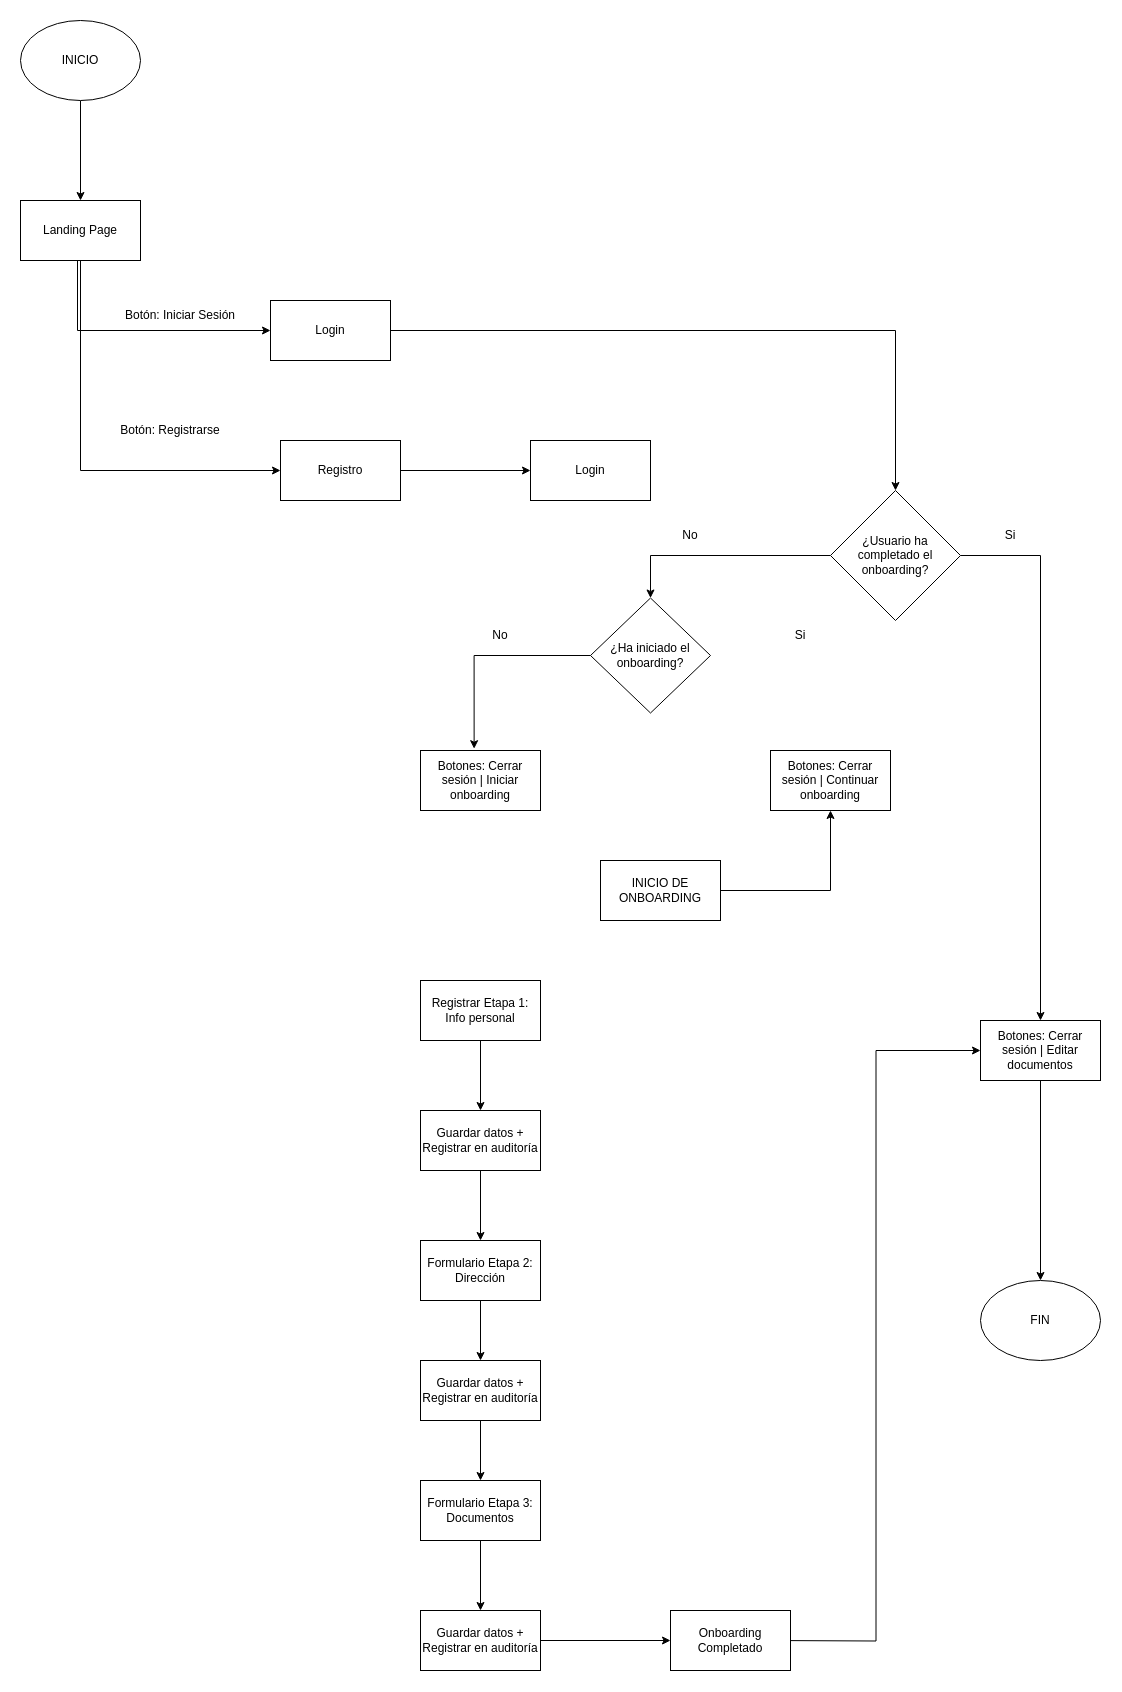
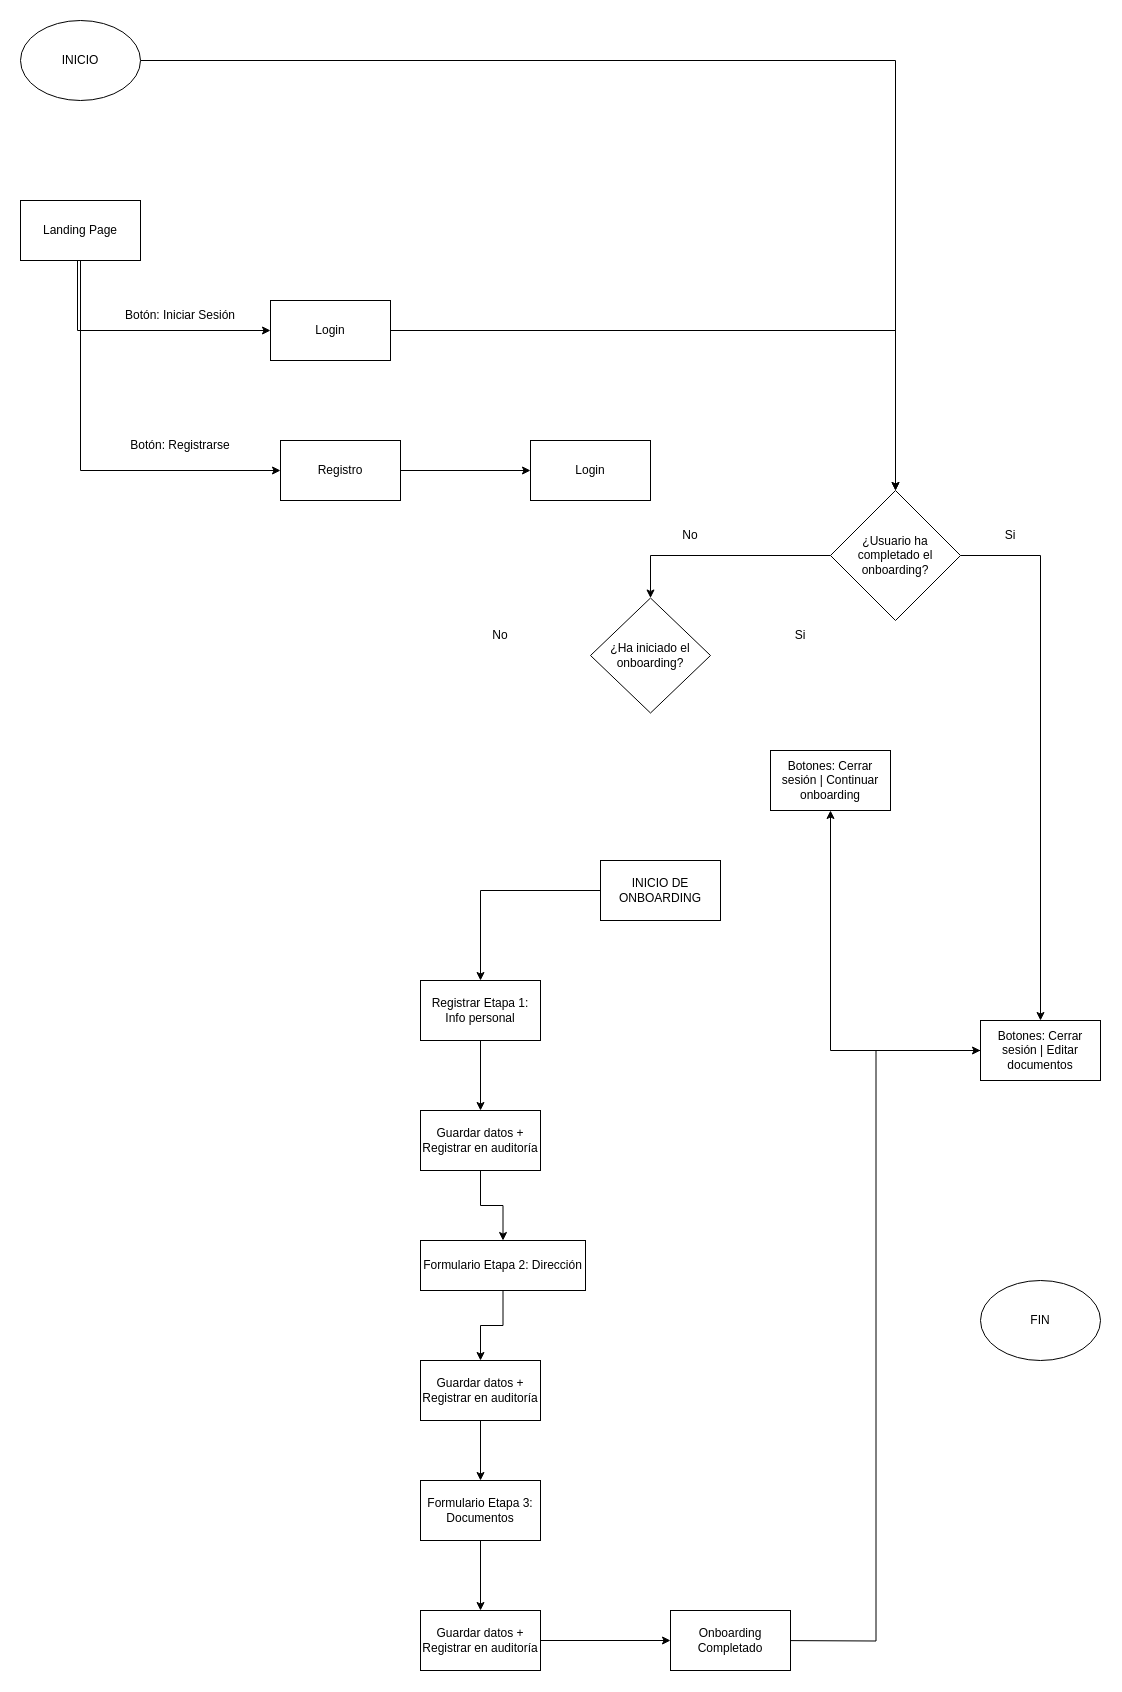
  <mxCell id="0" />
  <mxCell id="1" parent="0" />
  <mxCell id="2" style="edgeStyle=orthogonalEdgeStyle;rounded=0;orthogonalLoop=1;jettySize=auto;html=1;entryX=0;entryY=0.5;entryDx=0;entryDy=0;" edge="1" parent="1" target="7"><mxGeometry relative="1" as="geometry"><mxPoint x="80" y="260" as="sourcePoint" /><mxPoint x="100" y="500" as="targetPoint" /><Array as="points"><mxPoint x="80" y="470" /></Array></mxGeometry></mxCell>
  <mxCell id="3" style="edgeStyle=orthogonalEdgeStyle;rounded=0;orthogonalLoop=1;jettySize=auto;html=1;exitX=0.5;exitY=1;exitDx=0;exitDy=0;entryX=0;entryY=0.5;entryDx=0;entryDy=0;" edge="1" parent="1"><mxGeometry relative="1" as="geometry"><mxPoint x="70" y="260" as="sourcePoint" /><mxPoint x="270" y="330" as="targetPoint" /><Array as="points"><mxPoint x="77" y="260" /><mxPoint x="77" y="330" /></Array></mxGeometry></mxCell>
- <mxCell id="4" style="edgeStyle=orthogonalEdgeStyle;rounded=0;orthogonalLoop=1;jettySize=auto;html=1;entryX=0.5;entryY=0;entryDx=0;entryDy=0;" edge="1" parent="1" source="5" target="12"><mxGeometry relative="1" as="geometry" /></mxCell>
+ <mxCell id="4" style="edgeStyle=orthogonalEdgeStyle;rounded=0;orthogonalLoop=1;jettySize=auto;html=1;" edge="1" parent="1" source="5" target="16"><mxGeometry relative="1" as="geometry" /></mxCell>
  <mxCell id="5" value="INICIO" style="ellipse;whiteSpace=wrap;html=1;" vertex="1" parent="1"><mxGeometry x="20" y="20" width="120" height="80" as="geometry" /></mxCell>
  <mxCell id="6" style="edgeStyle=orthogonalEdgeStyle;rounded=0;orthogonalLoop=1;jettySize=auto;html=1;entryX=0;entryY=0.5;entryDx=0;entryDy=0;" edge="1" parent="1" source="7" target="13"><mxGeometry relative="1" as="geometry" /></mxCell>
  <mxCell id="7" value="Registro" style="rounded=0;whiteSpace=wrap;html=1;" vertex="1" parent="1"><mxGeometry x="280" y="440" width="120" height="60" as="geometry" /></mxCell>
  <mxCell id="8" style="edgeStyle=orthogonalEdgeStyle;rounded=0;orthogonalLoop=1;jettySize=auto;html=1;exitX=1;exitY=0.5;exitDx=0;exitDy=0;entryX=0.5;entryY=0;entryDx=0;entryDy=0;" edge="1" parent="1" source="9" target="16"><mxGeometry relative="1" as="geometry"><mxPoint x="460" y="345" as="sourcePoint" /><mxPoint x="840" y="315" as="targetPoint" /></mxGeometry></mxCell>
  <mxCell id="9" value="Login" style="rounded=0;whiteSpace=wrap;html=1;" vertex="1" parent="1"><mxGeometry x="270" y="300" width="120" height="60" as="geometry" /></mxCell>
  <mxCell id="10" value="Botón: Iniciar Sesión" style="text;html=1;align=center;verticalAlign=middle;whiteSpace=wrap;rounded=0;" vertex="1" parent="1"><mxGeometry x="110" y="300" width="140" height="30" as="geometry" /></mxCell>
- <mxCell id="11" value="Botón: Registrarse" style="text;html=1;align=center;verticalAlign=middle;whiteSpace=wrap;rounded=0;" vertex="1" parent="1"><mxGeometry x="100" y="415" width="140" height="30" as="geometry" /></mxCell>
+ <mxCell id="11" value="Botón: Registrarse" style="text;html=1;align=center;verticalAlign=middle;whiteSpace=wrap;rounded=0;" vertex="1" parent="1"><mxGeometry x="110" y="430" width="140" height="30" as="geometry" /></mxCell>
  <mxCell id="12" value="Landing Page" style="rounded=0;whiteSpace=wrap;html=1;" vertex="1" parent="1"><mxGeometry x="20" y="200" width="120" height="60" as="geometry" /></mxCell>
  <mxCell id="13" value="Login" style="rounded=0;whiteSpace=wrap;html=1;" vertex="1" parent="1"><mxGeometry x="530" y="440" width="120" height="60" as="geometry" /></mxCell>
  <mxCell id="14" style="edgeStyle=orthogonalEdgeStyle;rounded=0;orthogonalLoop=1;jettySize=auto;html=1;" edge="1" parent="1" source="16" target="18"><mxGeometry relative="1" as="geometry" /></mxCell>
  <mxCell id="15" style="edgeStyle=orthogonalEdgeStyle;rounded=0;orthogonalLoop=1;jettySize=auto;html=1;entryX=0.5;entryY=0;entryDx=0;entryDy=0;" edge="1" parent="1" source="16" target="20"><mxGeometry relative="1" as="geometry" /></mxCell>
  <mxCell id="16" value="¿Usuario ha completado el onboarding?" style="rhombus;whiteSpace=wrap;html=1;" vertex="1" parent="1"><mxGeometry x="830" y="490" width="130" height="130" as="geometry" /></mxCell>
- <mxCell id="17" style="edgeStyle=orthogonalEdgeStyle;rounded=0;orthogonalLoop=1;jettySize=auto;html=1;entryX=0.5;entryY=0;entryDx=0;entryDy=0;" edge="1" parent="1" source="18" target="43"><mxGeometry relative="1" as="geometry" /></mxCell>
+ <mxCell id="17" style="edgeStyle=orthogonalEdgeStyle;rounded=0;orthogonalLoop=1;jettySize=auto;html=1;" edge="1" parent="1" source="18" target="22"><mxGeometry relative="1" as="geometry" /></mxCell>
  <mxCell id="18" value="Botones: Cerrar sesión | Editar documentos" style="rounded=0;whiteSpace=wrap;html=1;" vertex="1" parent="1"><mxGeometry x="980" y="1020" width="120" height="60" as="geometry" /></mxCell>
  <mxCell id="19" value="Si" style="text;html=1;align=center;verticalAlign=middle;whiteSpace=wrap;rounded=0;" vertex="1" parent="1"><mxGeometry x="980" y="520" width="60" height="30" as="geometry" /></mxCell>
  <mxCell id="20" value="¿Ha iniciado el onboarding?" style="rhombus;whiteSpace=wrap;html=1;" vertex="1" parent="1"><mxGeometry x="590" y="597.5" width="120" height="115" as="geometry" /></mxCell>
  <mxCell id="21" value="No" style="text;html=1;align=center;verticalAlign=middle;whiteSpace=wrap;rounded=0;" vertex="1" parent="1"><mxGeometry x="660" y="520" width="60" height="30" as="geometry" /></mxCell>
  <mxCell id="22" value="Botones: Cerrar sesión | Continuar onboarding" style="rounded=0;whiteSpace=wrap;html=1;" vertex="1" parent="1"><mxGeometry x="770" y="750" width="120" height="60" as="geometry" /></mxCell>
- <mxCell id="23" value="Botones: Cerrar sesión | Iniciar onboarding" style="rounded=0;whiteSpace=wrap;html=1;" vertex="1" parent="1"><mxGeometry x="420" y="750" width="120" height="60" as="geometry" /></mxCell>
- <mxCell id="24" style="edgeStyle=orthogonalEdgeStyle;rounded=0;orthogonalLoop=1;jettySize=auto;html=1;entryX=0.447;entryY=-0.03;entryDx=0;entryDy=0;entryPerimeter=0;" edge="1" parent="1" source="20" target="23"><mxGeometry relative="1" as="geometry" /></mxCell>
  <mxCell id="25" value="No" style="text;html=1;align=center;verticalAlign=middle;whiteSpace=wrap;rounded=0;" vertex="1" parent="1"><mxGeometry x="470" y="620" width="60" height="30" as="geometry" /></mxCell>
  <mxCell id="26" value="Si" style="text;html=1;align=center;verticalAlign=middle;whiteSpace=wrap;rounded=0;" vertex="1" parent="1"><mxGeometry x="770" y="620" width="60" height="30" as="geometry" /></mxCell>
- <mxCell id="27" style="edgeStyle=orthogonalEdgeStyle;rounded=0;orthogonalLoop=1;jettySize=auto;html=1;" edge="1" parent="1" source="28" target="22"><mxGeometry relative="1" as="geometry" /></mxCell>
+ <mxCell id="27" style="edgeStyle=orthogonalEdgeStyle;rounded=0;orthogonalLoop=1;jettySize=auto;html=1;entryX=0.5;entryY=0;entryDx=0;entryDy=0;" edge="1" parent="1" source="28" target="30"><mxGeometry relative="1" as="geometry" /></mxCell>
  <mxCell id="28" value="INICIO DE ONBOARDING" style="rounded=0;whiteSpace=wrap;html=1;" vertex="1" parent="1"><mxGeometry x="600" y="860" width="120" height="60" as="geometry" /></mxCell>
  <mxCell id="29" style="edgeStyle=orthogonalEdgeStyle;rounded=0;orthogonalLoop=1;jettySize=auto;html=1;entryX=0.5;entryY=0;entryDx=0;entryDy=0;" edge="1" parent="1" source="30" target="32"><mxGeometry relative="1" as="geometry" /></mxCell>
  <mxCell id="30" value="Registrar Etapa 1: Info personal" style="rounded=0;whiteSpace=wrap;html=1;" vertex="1" parent="1"><mxGeometry x="420" y="980" width="120" height="60" as="geometry" /></mxCell>
  <mxCell id="31" style="edgeStyle=orthogonalEdgeStyle;rounded=0;orthogonalLoop=1;jettySize=auto;html=1;entryX=0.5;entryY=0;entryDx=0;entryDy=0;" edge="1" parent="1" source="32" target="34"><mxGeometry relative="1" as="geometry" /></mxCell>
  <mxCell id="32" value="Guardar datos + Registrar en auditoría" style="rounded=0;whiteSpace=wrap;html=1;" vertex="1" parent="1"><mxGeometry x="420" y="1110" width="120" height="60" as="geometry" /></mxCell>
  <mxCell id="33" style="edgeStyle=orthogonalEdgeStyle;rounded=0;orthogonalLoop=1;jettySize=auto;html=1;entryX=0.5;entryY=0;entryDx=0;entryDy=0;" edge="1" parent="1" source="34" target="36"><mxGeometry relative="1" as="geometry" /></mxCell>
- <mxCell id="34" value="Formulario Etapa 2: Dirección" style="rounded=0;whiteSpace=wrap;html=1;" vertex="1" parent="1"><mxGeometry x="420" y="1240" width="120" height="60" as="geometry" /></mxCell>
+ <mxCell id="34" value="Formulario Etapa 2: Dirección" style="rounded=0;whiteSpace=wrap;html=1;" vertex="1" parent="1"><mxGeometry x="420" y="1240" width="165" height="50" as="geometry" /></mxCell>
  <mxCell id="35" style="edgeStyle=orthogonalEdgeStyle;rounded=0;orthogonalLoop=1;jettySize=auto;html=1;entryX=0.5;entryY=0;entryDx=0;entryDy=0;" edge="1" parent="1" source="36" target="40"><mxGeometry relative="1" as="geometry" /></mxCell>
  <mxCell id="36" value="Guardar datos + Registrar en auditoría" style="rounded=0;whiteSpace=wrap;html=1;" vertex="1" parent="1"><mxGeometry x="420" y="1360" width="120" height="60" as="geometry" /></mxCell>
  <mxCell id="37" style="edgeStyle=orthogonalEdgeStyle;rounded=0;orthogonalLoop=1;jettySize=auto;html=1;entryX=0;entryY=0.5;entryDx=0;entryDy=0;" edge="1" parent="1" source="38" target="42"><mxGeometry relative="1" as="geometry" /></mxCell>
  <mxCell id="38" value="Guardar datos + Registrar en auditoría" style="rounded=0;whiteSpace=wrap;html=1;" vertex="1" parent="1"><mxGeometry x="420" y="1610" width="120" height="60" as="geometry" /></mxCell>
  <mxCell id="39" style="edgeStyle=orthogonalEdgeStyle;rounded=0;orthogonalLoop=1;jettySize=auto;html=1;entryX=0.5;entryY=0;entryDx=0;entryDy=0;" edge="1" parent="1" source="40" target="38"><mxGeometry relative="1" as="geometry" /></mxCell>
  <mxCell id="40" value="Formulario Etapa 3: Documentos" style="rounded=0;whiteSpace=wrap;html=1;" vertex="1" parent="1"><mxGeometry x="420" y="1480" width="120" height="60" as="geometry" /></mxCell>
  <mxCell id="41" style="edgeStyle=orthogonalEdgeStyle;rounded=0;orthogonalLoop=1;jettySize=auto;html=1;entryX=0;entryY=0.5;entryDx=0;entryDy=0;" edge="1" parent="1" target="18"><mxGeometry relative="1" as="geometry"><mxPoint x="840" y="1030" as="targetPoint" /><mxPoint x="770" y="1640" as="sourcePoint" /></mxGeometry></mxCell>
  <mxCell id="42" value="Onboarding Completado" style="rounded=0;whiteSpace=wrap;html=1;" vertex="1" parent="1"><mxGeometry x="670" y="1610" width="120" height="60" as="geometry" /></mxCell>
  <mxCell id="43" value="FIN" style="ellipse;whiteSpace=wrap;html=1;" vertex="1" parent="1"><mxGeometry x="980" y="1280" width="120" height="80" as="geometry" /></mxCell>
